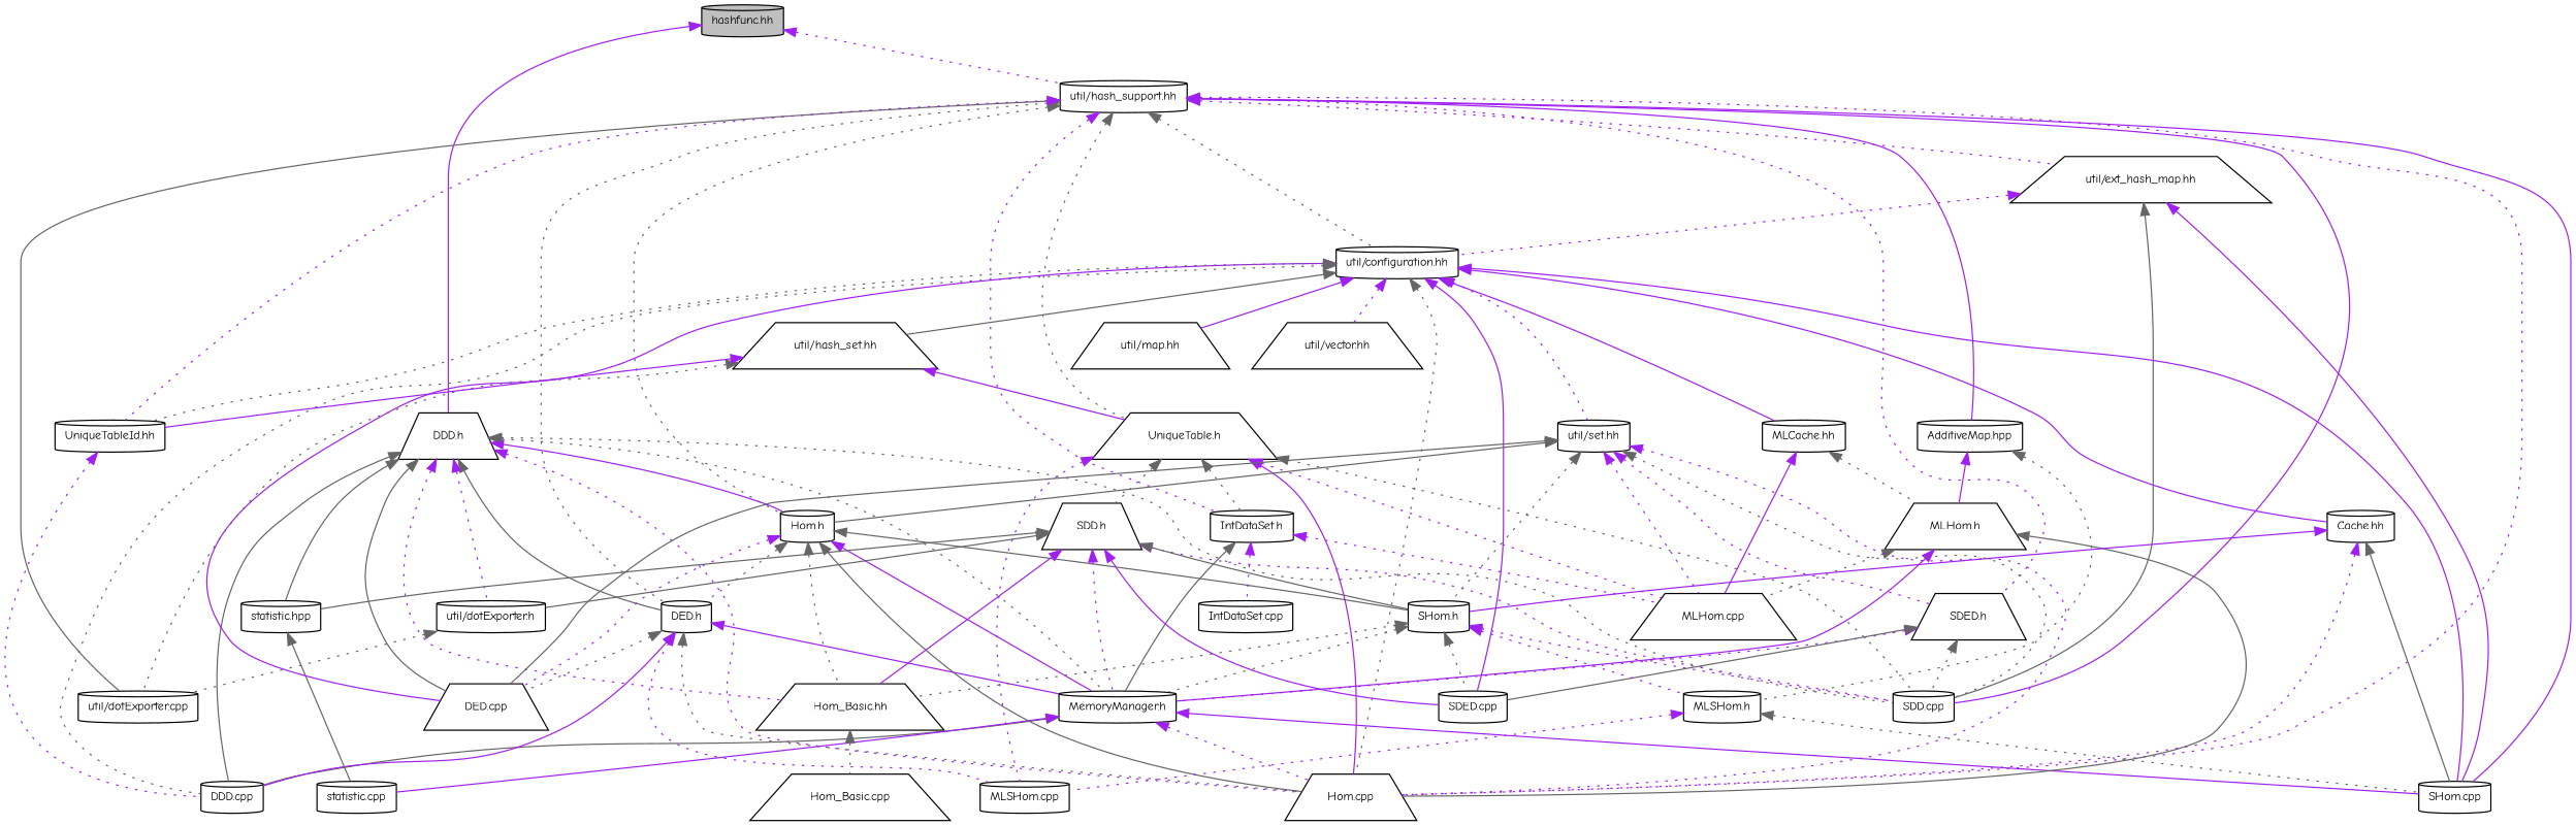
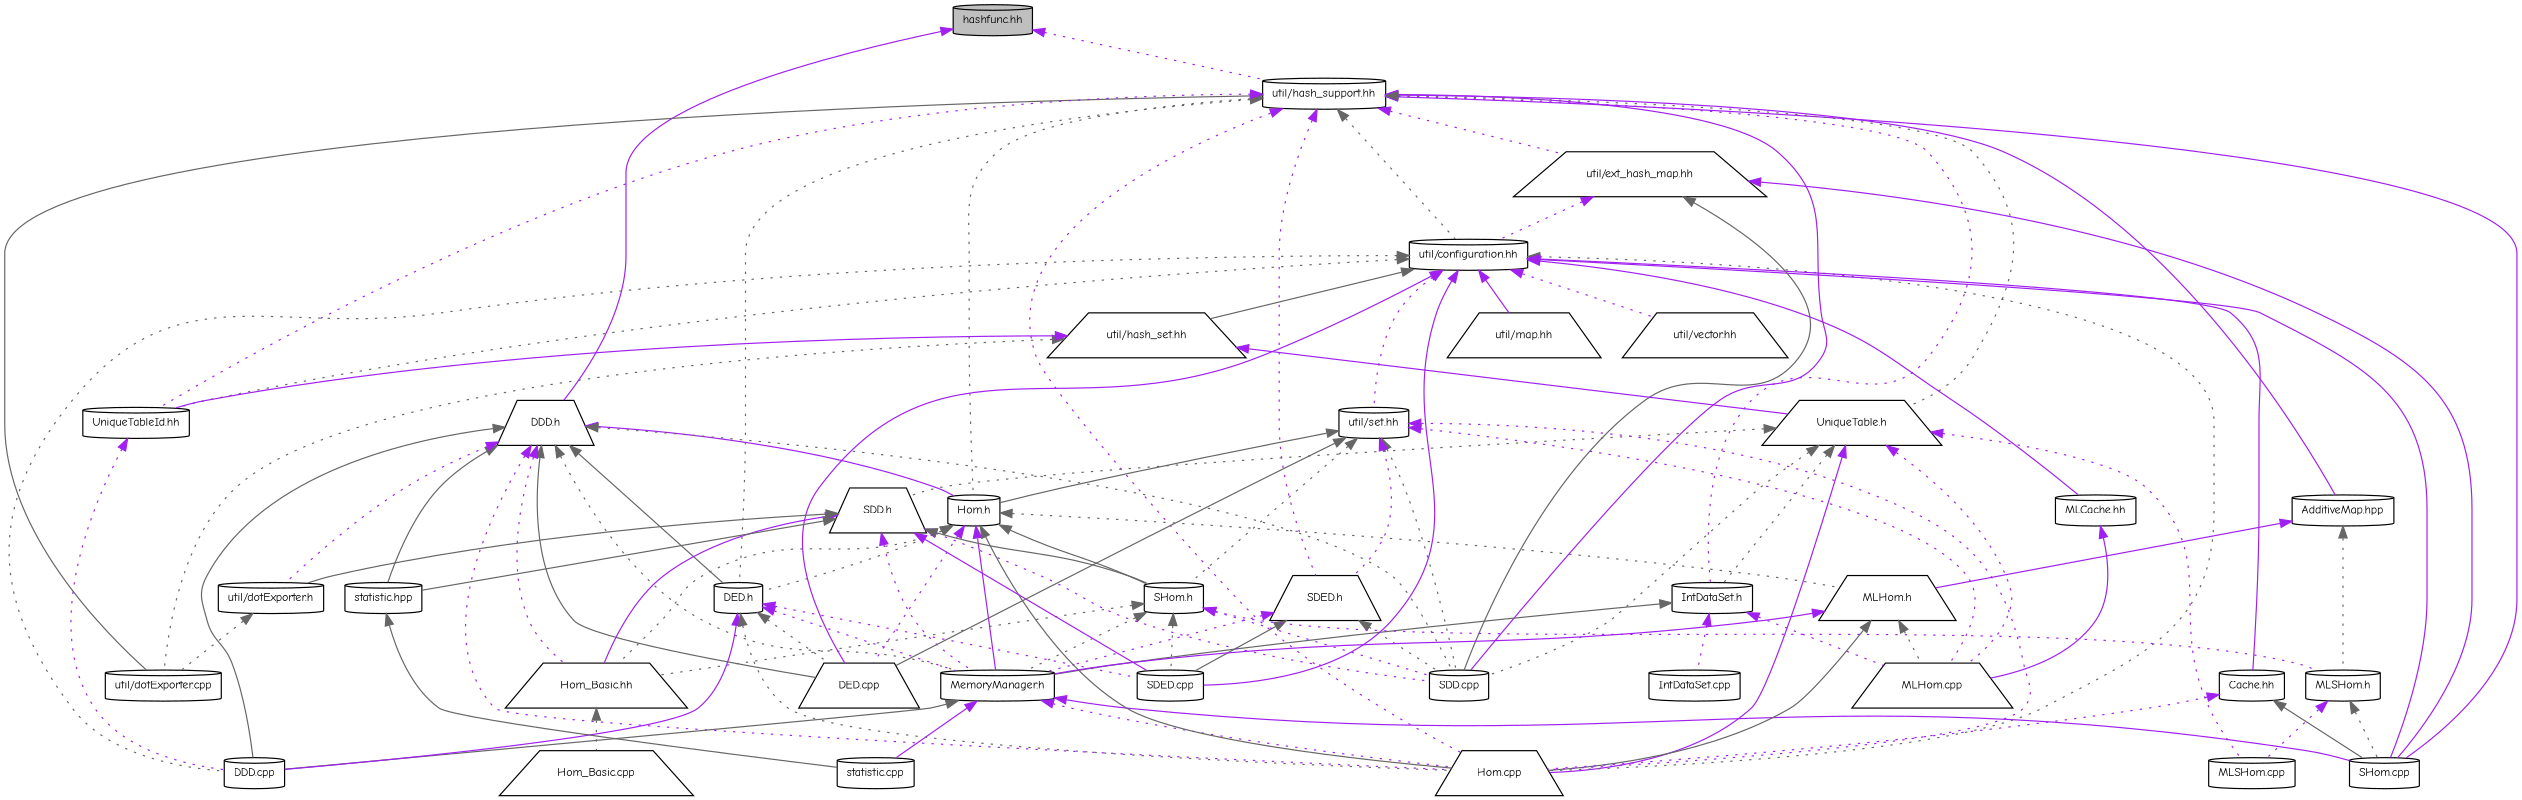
  digraph {
    fontname="Comic Neue"
    node [color=black fillcolor=white fontname="Comic Neue" fontsize=10 shape=cylinder style=filled]
    edge [color=purple dir=back fontname="Comic Neue" fontsize=10 labelfontname=FreeSans labelfontsize=10 style=dotted]
    n1 [fillcolor=grey75 fontcolor=black height=0.2 label="hashfunc.hh" width=0.4]
    n2 [height=0.2 label="DDD.h" shape=trapezium width=0.4]
    n3 [height=0.2 label="util/hash_support.hh" width=0.4]
    n4 [height=0.2 label="DDD.cpp" width=0.4]
    n5 [height=0.2 label="MemoryManager.h" width=0.4]
    n6 [height=0.2 label="Hom.cpp" shape=trapezium width=0.4]
    n7 [height=0.2 label="DED.cpp" shape=trapezium width=0.4]
    n8 [height=0.2 label="DED.h" width=0.4]
    n9 [height=0.2 label="Hom.h" width=0.4]
    n10 [height=0.2 label="Hom_Basic.hh" shape=trapezium width=0.4]
    n11 [height=0.2 label="SDD.cpp" width=0.4]
    n12 [height=0.2 label="statistic.hpp" width=0.4]
    n13 [height=0.2 label="util/dotExporter.h" width=0.4]
    n14 [height=0.2 label="SHom.cpp" width=0.4]
    n15 [height=0.2 label="util/dotExporter.cpp" width=0.4]
    n16 [height=0.2 label="AdditiveMap.hpp" width=0.4]
    n17 [height=0.2 label="IntDataSet.h" width=0.4]
    n18 [height=0.2 label="SDED.h" shape=trapezium width=0.4]
    n19 [height=0.2 label="UniqueTable.h" shape=trapezium width=0.4]
    n20 [height=0.2 label="UniqueTableId.hh" width=0.4]
    n21 [height=0.2 label="util/configuration.hh" width=0.4]
    n22 [height=0.2 label="util/ext_hash_map.hh" shape=trapezium width=0.4]
    n23 [height=0.2 label="statistic.cpp" width=0.4]
    n24 [height=0.2 label="SDED.cpp" width=0.4]
    n25 [height=0.2 label="MLHom.h" shape=trapezium width=0.4]
    n26 [height=0.2 label="SHom.h" width=0.4]
    n27 [height=0.2 label="Hom_Basic.cpp" shape=trapezium width=0.4]
    n28 [height=0.2 label="MLHom.cpp" shape=trapezium width=0.4]
    n29 [height=0.2 label="MLSHom.h" width=0.4]
    n30 [height=0.2 label="MLSHom.cpp" width=0.4]
    n31 [height=0.2 label="IntDataSet.cpp" width=0.4]
    n32 [height=0.2 label="SDD.h" shape=trapezium width=0.4]
    n33 [height=0.2 label="Cache.hh" width=0.4]
    n34 [height=0.2 label="MLCache.hh" width=0.4]
    n35 [height=0.2 label="util/hash_set.hh" shape=trapezium width=0.4]
    n36 [height=0.2 label="util/map.hh" shape=trapezium width=0.4]
    n37 [height=0.2 label="util/set.hh" width=0.4]
    n38 [height=0.2 label="util/vector.hh" shape=trapezium width=0.4]
    n1 -> n2 [style=solid]
    n1 -> n3
    n2 -> n4 [color=gray40 style=solid]
    n2 -> n5 [color=gray40]
    n2 -> n6
    n2 -> n7 [color=gray40 style=solid]
    n2 -> n8 [color=gray40 style=solid]
    n2 -> n9 [style=solid]
    n2 -> n10
    n2 -> n11 [color=gray40]
    n2 -> n12 [color=gray40 style=solid]
    n2 -> n13
    n3 -> n6
    n3 -> n8 [color=gray40]
    n3 -> n9 [color=gray40]
    n3 -> n11 [style=solid]
    n3 -> n14 [style=solid]
    n3 -> n15 [color=gray40 style=solid]
    n3 -> n16 [style=solid]
    n3 -> n17
    n3 -> n18
    n3 -> n19 [color=gray40]
    n3 -> n20
    n3 -> n21 [color=gray40]
    n3 -> n22
    n5 -> n4 [color=gray40 style=solid]
    n5 -> n6
    n5 -> n14 [style=solid]
    n5 -> n23 [style=solid]
    n8 -> n4 [style=solid]
-   n8 -> n5 [style=solid]
+   n8 -> n5
    n8 -> n6 [color=gray40]
    n8 -> n7 [color=gray40]
-   n8 -> n30
+   n8 -> n24
    n9 -> n5 [style=solid]
    n9 -> n6 [color=gray40 style=solid]
    n9 -> n7
    n9 -> n8 [color=gray40]
    n9 -> n10 [color=gray40]
-   n34 -> n25 [color=gray40]
+   n9 -> n25 [color=gray40]
    n9 -> n26 [color=gray40 style=solid]
    n10 -> n27 [color=gray40]
    n12 -> n23 [color=gray40 style=solid]
    n13 -> n15 [color=gray40]
    n16 -> n25 [style=solid]
    n16 -> n29 [color=gray40]
    n17 -> n5 [color=gray40 style=solid]
    n17 -> n28
    n17 -> n31
    n18 -> n5
    n18 -> n11 [color=gray40]
    n18 -> n24 [color=gray40 style=solid]
    n19 -> n6 [style=solid]
    n19 -> n11 [color=gray40]
    n19 -> n17 [color=gray40]
    n19 -> n28
    n19 -> n30
    n19 -> n32 [color=gray40]
    n20 -> n4
    n21 -> n4 [color=gray40]
    n21 -> n6 [color=gray40]
    n21 -> n7 [style=solid]
    n21 -> n14 [style=solid]
    n21 -> n20 [color=gray40]
    n21 -> n24 [style=solid]
    n21 -> n33 [style=solid]
    n21 -> n34 [style=solid]
    n21 -> n35 [color=gray40 style=solid]
    n21 -> n36 [style=solid]
    n21 -> n37
    n21 -> n38
    n22 -> n11 [color=gray40 style=solid]
    n22 -> n14 [style=solid]
    n22 -> n21
    n25 -> n5 [style=solid]
    n25 -> n6 [color=gray40 style=solid]
    n25 -> n28 [color=gray40]
    n26 -> n5 [color=gray40]
    n26 -> n10 [color=gray40]
    n26 -> n11
    n26 -> n24 [color=gray40]
    n26 -> n29
    n29 -> n14 [color=gray40]
    n29 -> n30
    n32 -> n5
    n32 -> n10 [style=solid]
    n32 -> n11
    n32 -> n12 [color=gray40 style=solid]
    n32 -> n13 [color=gray40 style=solid]
    n32 -> n24 [style=solid]
    n32 -> n26 [color=gray40 style=solid]
    n33 -> n6
    n33 -> n14 [color=gray40 style=solid]
-   n33 -> n26 [style=solid]
    n34 -> n28 [style=solid]
    n35 -> n15 [color=gray40]
    n35 -> n19 [style=solid]
    n35 -> n20 [style=solid]
    n37 -> n6
    n37 -> n7 [color=gray40 style=solid]
    n37 -> n9 [color=gray40 style=solid]
    n37 -> n11 [color=gray40]
    n37 -> n18
    n37 -> n26 [color=gray40]
    n37 -> n28
  }
